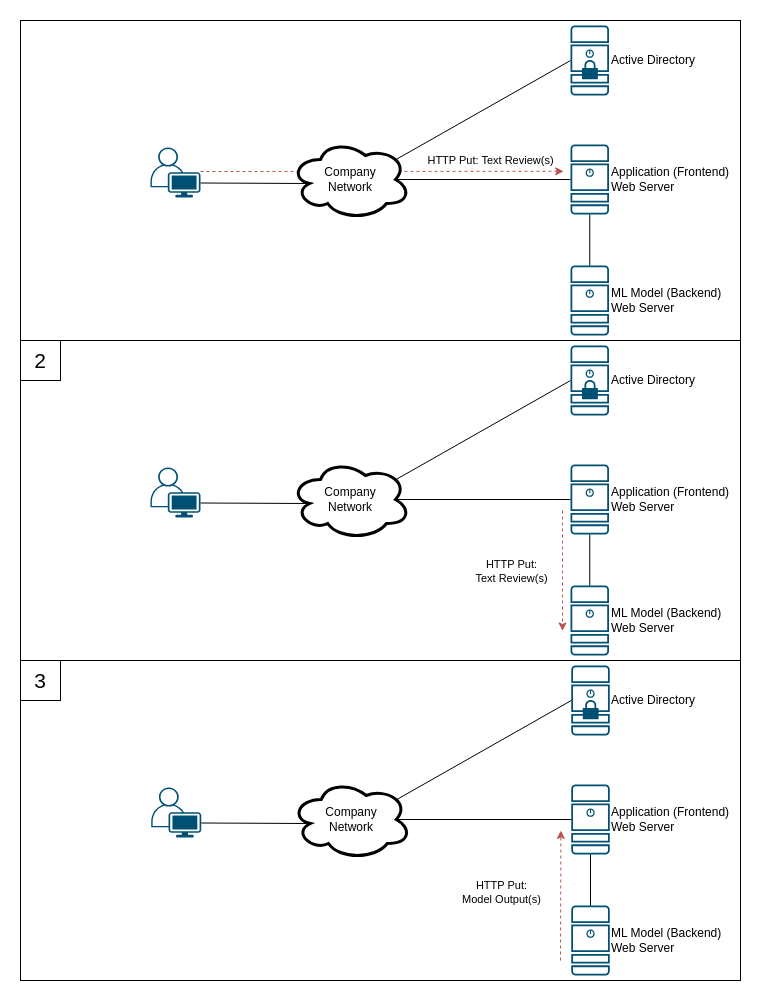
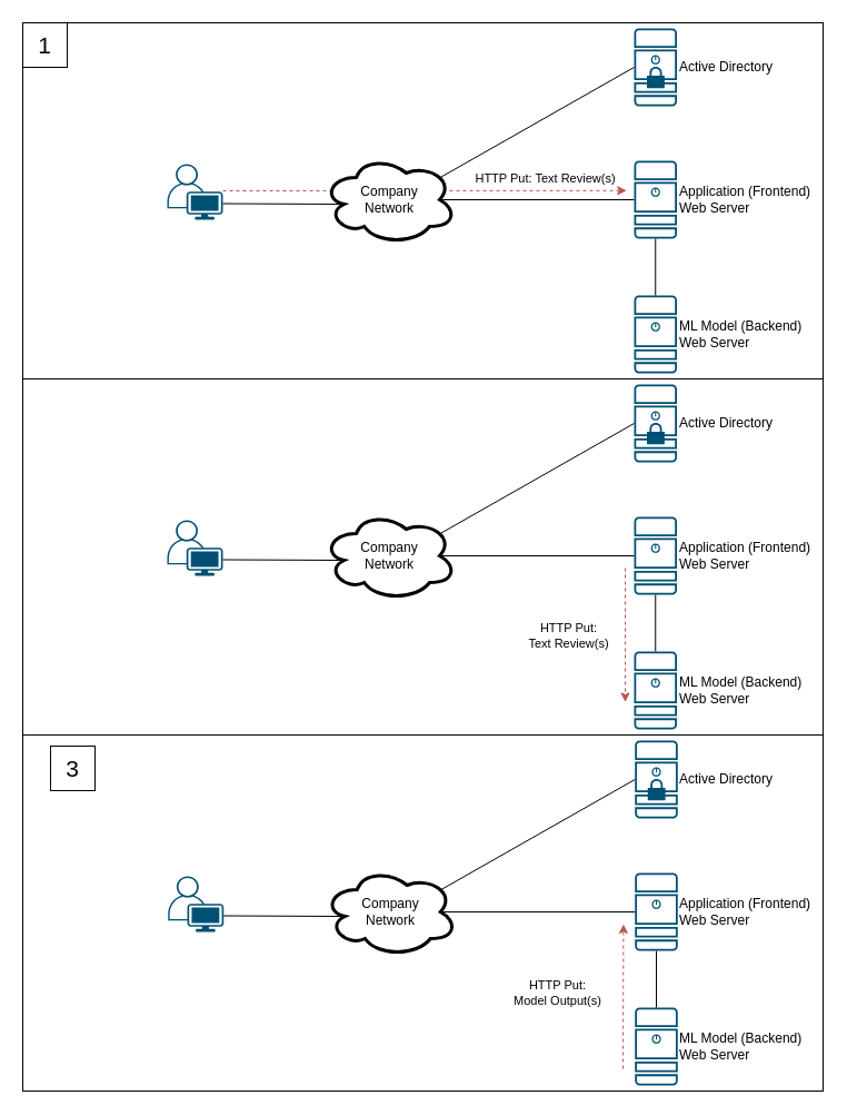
  <mxCell id="0" />
  <mxCell id="1" parent="0" />
  <mxCell id="2" value="" style="rounded=0;whiteSpace=wrap;html=1;" vertex="1" parent="1"><mxGeometry x="20" y="660" width="720" height="320" as="geometry" /></mxCell>
  <mxCell id="3" value="" style="rounded=0;whiteSpace=wrap;html=1;" vertex="1" parent="1"><mxGeometry x="20" y="340" width="720" height="320" as="geometry" /></mxCell>
  <mxCell id="4" value="" style="endArrow=classic;dashed=1;html=1;endFill=1;fillColor=#f8cecc;strokeColor=#b85450;entryX=-0.208;entryY=0.649;entryDx=0;entryDy=0;entryPerimeter=0;" edge="1" parent="1" target="19"><mxGeometry width="50" height="50" relative="1" as="geometry"><mxPoint x="562" y="510" as="sourcePoint" /><mxPoint x="562" y="388" as="targetPoint" /><Array as="points" /></mxGeometry></mxCell>
  <mxCell id="5" value="HTTP Put:&lt;br&gt;Text Review(s)" style="edgeLabel;html=1;align=center;verticalAlign=middle;resizable=0;points=[];" vertex="1" connectable="0" parent="4"><mxGeometry x="0.608" y="2" relative="1" as="geometry"><mxPoint x="-53.99" y="-37" as="offset" /></mxGeometry></mxCell>
  <mxCell id="6" value="" style="rounded=0;whiteSpace=wrap;html=1;" vertex="1" parent="1"><mxGeometry x="20" y="20" width="720" height="320" as="geometry" /></mxCell>
  <mxCell id="7" value="" style="endArrow=classic;dashed=1;html=1;endFill=1;entryX=-0.177;entryY=0.383;entryDx=0;entryDy=0;entryPerimeter=0;fillColor=#f8cecc;strokeColor=#b85450;" edge="1" parent="1" target="12"><mxGeometry width="50" height="50" relative="1" as="geometry"><mxPoint x="200" y="171" as="sourcePoint" /><mxPoint x="560" y="170" as="targetPoint" /></mxGeometry></mxCell>
  <mxCell id="8" value="HTTP Put: Text Review(s)" style="edgeLabel;html=1;align=center;verticalAlign=middle;resizable=0;points=[];" vertex="1" connectable="0" parent="7"><mxGeometry x="0.608" y="2" relative="1" as="geometry"><mxPoint x="-2" y="-8.85" as="offset" /></mxGeometry></mxCell>
+ <mxCell id="9" value="&lt;font&gt;&lt;font style=&quot;font-size: 21px&quot;&gt;1&lt;/font&gt;&lt;br&gt;&lt;/font&gt;" style="whiteSpace=wrap;html=1;aspect=fixed;" vertex="1" parent="1"><mxGeometry x="20" y="20" width="40" height="40" as="geometry" /></mxCell>
  <mxCell id="10" value="ML Model (Backend)&lt;br&gt;Web Server" style="points=[[0.015,0.015,0],[0.985,0.015,0],[0.985,0.985,0],[0.015,0.985,0],[0.25,0,0],[0.5,0,0],[0.75,0,0],[1,0.25,0],[1,0.5,0],[1,0.75,0],[0.75,1,0],[0.5,1,0],[0.25,1,0],[0,0.75,0],[0,0.5,0],[0,0.25,0]];verticalLabelPosition=middle;html=1;verticalAlign=middle;aspect=fixed;align=left;pointerEvents=1;shape=mxgraph.cisco19.server;fillColor=#005073;strokeColor=none;labelPosition=right;" vertex="1" parent="1"><mxGeometry x="570" y="265" width="38.5" height="70" as="geometry" /></mxCell>
  <mxCell id="11" value="Active Directory" style="points=[[0.015,0.015,0],[0.985,0.015,0],[0.985,0.985,0],[0.015,0.985,0],[0.25,0,0],[0.5,0,0],[0.75,0,0],[1,0.25,0],[1,0.5,0],[1,0.75,0],[0.75,1,0],[0.5,1,0],[0.25,1,0],[0,0.75,0],[0,0.5,0],[0,0.25,0]];verticalLabelPosition=middle;html=1;verticalAlign=middle;aspect=fixed;align=left;pointerEvents=1;shape=mxgraph.cisco19.secure_server;fillColor=#005073;strokeColor=none;labelPosition=right;" vertex="1" parent="1"><mxGeometry x="570" y="25" width="38.5" height="70" as="geometry" /></mxCell>
  <mxCell id="12" value="Application (Frontend)&lt;br&gt;Web Server" style="points=[[0.015,0.015,0],[0.985,0.015,0],[0.985,0.985,0],[0.015,0.985,0],[0.25,0,0],[0.5,0,0],[0.75,0,0],[1,0.25,0],[1,0.5,0],[1,0.75,0],[0.75,1,0],[0.5,1,0],[0.25,1,0],[0,0.75,0],[0,0.5,0],[0,0.25,0]];verticalLabelPosition=middle;html=1;verticalAlign=middle;aspect=fixed;align=left;pointerEvents=1;shape=mxgraph.cisco19.server;fillColor=#005073;strokeColor=none;labelPosition=right;" vertex="1" parent="1"><mxGeometry x="570" y="144" width="38.5" height="70" as="geometry" /></mxCell>
  <mxCell id="13" value="Company&lt;br&gt;Network" style="ellipse;shape=cloud;whiteSpace=wrap;html=1;strokeWidth=3;fillColor=#FFFFFF;" vertex="1" parent="1"><mxGeometry x="290" y="139" width="120" height="80" as="geometry" /></mxCell>
  <mxCell id="14" value="" style="endArrow=none;html=1;exitX=0.88;exitY=0.25;exitDx=0;exitDy=0;exitPerimeter=0;entryX=0;entryY=0.5;entryDx=0;entryDy=0;entryPerimeter=0;" edge="1" parent="1" source="13" target="11"><mxGeometry width="50" height="50" relative="1" as="geometry"><mxPoint x="530" y="265" as="sourcePoint" /><mxPoint x="580" y="215" as="targetPoint" /></mxGeometry></mxCell>
  <mxCell id="15" value="" style="endArrow=none;html=1;exitX=0;exitY=0.5;exitDx=0;exitDy=0;exitPerimeter=0;entryX=0.875;entryY=0.5;entryDx=0;entryDy=0;entryPerimeter=0;" edge="1" parent="1" source="12" target="13"><mxGeometry width="50" height="50" relative="1" as="geometry"><mxPoint x="270" y="405" as="sourcePoint" /><mxPoint x="320" y="355" as="targetPoint" /></mxGeometry></mxCell>
  <mxCell id="16" value="" style="endArrow=none;html=1;entryX=0.5;entryY=0;entryDx=0;entryDy=0;entryPerimeter=0;exitX=0.5;exitY=1;exitDx=0;exitDy=0;exitPerimeter=0;" edge="1" parent="1" source="12" target="10"><mxGeometry width="50" height="50" relative="1" as="geometry"><mxPoint x="430" y="395" as="sourcePoint" /><mxPoint x="480" y="345" as="targetPoint" /></mxGeometry></mxCell>
  <mxCell id="17" value="" style="points=[[0.35,0,0],[0.98,0.51,0],[1,0.71,0],[0.67,1,0],[0,0.795,0],[0,0.65,0]];verticalLabelPosition=bottom;html=1;verticalAlign=top;aspect=fixed;align=center;pointerEvents=1;shape=mxgraph.cisco19.user;fillColor=#005073;strokeColor=none;" vertex="1" parent="1"><mxGeometry x="150" y="147" width="50" height="50" as="geometry" /></mxCell>
  <mxCell id="18" value="" style="endArrow=none;html=1;entryX=0.16;entryY=0.55;entryDx=0;entryDy=0;entryPerimeter=0;exitX=1;exitY=0.71;exitDx=0;exitDy=0;exitPerimeter=0;" edge="1" parent="1" source="17" target="13"><mxGeometry width="50" height="50" relative="1" as="geometry"><mxPoint x="250" y="185" as="sourcePoint" /><mxPoint x="330" y="169" as="targetPoint" /></mxGeometry></mxCell>
  <mxCell id="19" value="ML Model (Backend)&lt;br&gt;Web Server" style="points=[[0.015,0.015,0],[0.985,0.015,0],[0.985,0.985,0],[0.015,0.985,0],[0.25,0,0],[0.5,0,0],[0.75,0,0],[1,0.25,0],[1,0.5,0],[1,0.75,0],[0.75,1,0],[0.5,1,0],[0.25,1,0],[0,0.75,0],[0,0.5,0],[0,0.25,0]];verticalLabelPosition=middle;html=1;verticalAlign=middle;aspect=fixed;align=left;pointerEvents=1;shape=mxgraph.cisco19.server;fillColor=#005073;strokeColor=none;labelPosition=right;" vertex="1" parent="1"><mxGeometry x="570" y="585" width="38.5" height="70" as="geometry" /></mxCell>
  <mxCell id="20" value="Active Directory" style="points=[[0.015,0.015,0],[0.985,0.015,0],[0.985,0.985,0],[0.015,0.985,0],[0.25,0,0],[0.5,0,0],[0.75,0,0],[1,0.25,0],[1,0.5,0],[1,0.75,0],[0.75,1,0],[0.5,1,0],[0.25,1,0],[0,0.75,0],[0,0.5,0],[0,0.25,0]];verticalLabelPosition=middle;html=1;verticalAlign=middle;aspect=fixed;align=left;pointerEvents=1;shape=mxgraph.cisco19.secure_server;fillColor=#005073;strokeColor=none;labelPosition=right;" vertex="1" parent="1"><mxGeometry x="570" y="345" width="38.5" height="70" as="geometry" /></mxCell>
  <mxCell id="21" value="Application (Frontend)&lt;br&gt;Web Server" style="points=[[0.015,0.015,0],[0.985,0.015,0],[0.985,0.985,0],[0.015,0.985,0],[0.25,0,0],[0.5,0,0],[0.75,0,0],[1,0.25,0],[1,0.5,0],[1,0.75,0],[0.75,1,0],[0.5,1,0],[0.25,1,0],[0,0.75,0],[0,0.5,0],[0,0.25,0]];verticalLabelPosition=middle;html=1;verticalAlign=middle;aspect=fixed;align=left;pointerEvents=1;shape=mxgraph.cisco19.server;fillColor=#005073;strokeColor=none;labelPosition=right;" vertex="1" parent="1"><mxGeometry x="570" y="464" width="38.5" height="70" as="geometry" /></mxCell>
  <mxCell id="22" value="Company&lt;br&gt;Network" style="ellipse;shape=cloud;whiteSpace=wrap;html=1;strokeWidth=3;fillColor=#FFFFFF;" vertex="1" parent="1"><mxGeometry x="290" y="459" width="120" height="80" as="geometry" /></mxCell>
  <mxCell id="23" value="" style="endArrow=none;html=1;exitX=0.88;exitY=0.25;exitDx=0;exitDy=0;exitPerimeter=0;entryX=0;entryY=0.5;entryDx=0;entryDy=0;entryPerimeter=0;" edge="1" parent="1" source="22" target="20"><mxGeometry width="50" height="50" relative="1" as="geometry"><mxPoint x="530" y="585" as="sourcePoint" /><mxPoint x="580" y="535" as="targetPoint" /></mxGeometry></mxCell>
  <mxCell id="24" value="" style="endArrow=none;html=1;exitX=0;exitY=0.5;exitDx=0;exitDy=0;exitPerimeter=0;entryX=0.875;entryY=0.5;entryDx=0;entryDy=0;entryPerimeter=0;" edge="1" parent="1" source="21" target="22"><mxGeometry width="50" height="50" relative="1" as="geometry"><mxPoint x="270" y="725" as="sourcePoint" /><mxPoint x="320" y="675" as="targetPoint" /></mxGeometry></mxCell>
  <mxCell id="25" value="" style="endArrow=none;html=1;entryX=0.5;entryY=0;entryDx=0;entryDy=0;entryPerimeter=0;exitX=0.5;exitY=1;exitDx=0;exitDy=0;exitPerimeter=0;" edge="1" parent="1" source="21" target="19"><mxGeometry width="50" height="50" relative="1" as="geometry"><mxPoint x="430" y="715" as="sourcePoint" /><mxPoint x="480" y="665" as="targetPoint" /></mxGeometry></mxCell>
  <mxCell id="26" value="" style="points=[[0.35,0,0],[0.98,0.51,0],[1,0.71,0],[0.67,1,0],[0,0.795,0],[0,0.65,0]];verticalLabelPosition=bottom;html=1;verticalAlign=top;aspect=fixed;align=center;pointerEvents=1;shape=mxgraph.cisco19.user;fillColor=#005073;strokeColor=none;" vertex="1" parent="1"><mxGeometry x="150" y="467" width="50" height="50" as="geometry" /></mxCell>
  <mxCell id="27" value="" style="endArrow=none;html=1;entryX=0.16;entryY=0.55;entryDx=0;entryDy=0;entryPerimeter=0;exitX=1;exitY=0.71;exitDx=0;exitDy=0;exitPerimeter=0;" edge="1" parent="1" source="26" target="22"><mxGeometry width="50" height="50" relative="1" as="geometry"><mxPoint x="250" y="505" as="sourcePoint" /><mxPoint x="330" y="489" as="targetPoint" /></mxGeometry></mxCell>
- <mxCell id="28" value="&lt;font&gt;&lt;font style=&quot;font-size: 21px&quot;&gt;2&lt;/font&gt;&lt;br&gt;&lt;/font&gt;" style="whiteSpace=wrap;html=1;aspect=fixed;" vertex="1" parent="1"><mxGeometry x="20" y="340" width="40" height="40" as="geometry" /></mxCell>
- <mxCell id="29" value="&lt;font&gt;&lt;font style=&quot;font-size: 21px&quot;&gt;3&lt;/font&gt;&lt;br&gt;&lt;/font&gt;" style="whiteSpace=wrap;html=1;aspect=fixed;" vertex="1" parent="1"><mxGeometry x="20" y="660" width="40" height="40" as="geometry" /></mxCell>
+ <mxCell id="29" value="&lt;font&gt;&lt;font style=&quot;font-size: 21px&quot;&gt;3&lt;/font&gt;&lt;br&gt;&lt;/font&gt;" style="whiteSpace=wrap;html=1;aspect=fixed;" vertex="1" parent="1"><mxGeometry x="45" y="670" width="40" height="40" as="geometry" /></mxCell>
  <mxCell id="30" value="" style="endArrow=classic;dashed=1;html=1;endFill=1;fillColor=#f8cecc;strokeColor=#b85450;startArrow=none;startFill=0;" edge="1" parent="1"><mxGeometry width="50" height="50" relative="1" as="geometry"><mxPoint x="560" y="960" as="sourcePoint" /><mxPoint x="560.39" y="830" as="targetPoint" /><Array as="points" /></mxGeometry></mxCell>
  <mxCell id="31" value="HTTP Put:&lt;br&gt;Model Output(s)" style="edgeLabel;html=1;align=center;verticalAlign=middle;resizable=0;points=[];" vertex="1" connectable="0" parent="30"><mxGeometry x="0.608" y="2" relative="1" as="geometry"><mxPoint x="-58.31" y="36.01" as="offset" /></mxGeometry></mxCell>
  <mxCell id="32" value="ML Model (Backend)&lt;br&gt;Web Server" style="points=[[0.015,0.015,0],[0.985,0.015,0],[0.985,0.985,0],[0.015,0.985,0],[0.25,0,0],[0.5,0,0],[0.75,0,0],[1,0.25,0],[1,0.5,0],[1,0.75,0],[0.75,1,0],[0.5,1,0],[0.25,1,0],[0,0.75,0],[0,0.5,0],[0,0.25,0]];verticalLabelPosition=middle;html=1;verticalAlign=middle;aspect=fixed;align=left;pointerEvents=1;shape=mxgraph.cisco19.server;fillColor=#005073;strokeColor=none;labelPosition=right;" vertex="1" parent="1"><mxGeometry x="570.75" y="905" width="38.5" height="70" as="geometry" /></mxCell>
  <mxCell id="33" value="Active Directory" style="points=[[0.015,0.015,0],[0.985,0.015,0],[0.985,0.985,0],[0.015,0.985,0],[0.25,0,0],[0.5,0,0],[0.75,0,0],[1,0.25,0],[1,0.5,0],[1,0.75,0],[0.75,1,0],[0.5,1,0],[0.25,1,0],[0,0.75,0],[0,0.5,0],[0,0.25,0]];verticalLabelPosition=middle;html=1;verticalAlign=middle;aspect=fixed;align=left;pointerEvents=1;shape=mxgraph.cisco19.secure_server;fillColor=#005073;strokeColor=none;labelPosition=right;" vertex="1" parent="1"><mxGeometry x="570.75" y="665" width="38.5" height="70" as="geometry" /></mxCell>
  <mxCell id="34" value="Application (Frontend)&lt;br&gt;Web Server" style="points=[[0.015,0.015,0],[0.985,0.015,0],[0.985,0.985,0],[0.015,0.985,0],[0.25,0,0],[0.5,0,0],[0.75,0,0],[1,0.25,0],[1,0.5,0],[1,0.75,0],[0.75,1,0],[0.5,1,0],[0.25,1,0],[0,0.75,0],[0,0.5,0],[0,0.25,0]];verticalLabelPosition=middle;html=1;verticalAlign=middle;aspect=fixed;align=left;pointerEvents=1;shape=mxgraph.cisco19.server;fillColor=#005073;strokeColor=none;labelPosition=right;" vertex="1" parent="1"><mxGeometry x="570.75" y="784" width="38.5" height="70" as="geometry" /></mxCell>
  <mxCell id="35" value="Company&lt;br&gt;Network" style="ellipse;shape=cloud;whiteSpace=wrap;html=1;strokeWidth=3;fillColor=#FFFFFF;" vertex="1" parent="1"><mxGeometry x="290.75" y="779" width="120" height="80" as="geometry" /></mxCell>
  <mxCell id="36" value="" style="endArrow=none;html=1;exitX=0.88;exitY=0.25;exitDx=0;exitDy=0;exitPerimeter=0;entryX=0;entryY=0.5;entryDx=0;entryDy=0;entryPerimeter=0;" edge="1" parent="1" source="35" target="33"><mxGeometry width="50" height="50" relative="1" as="geometry"><mxPoint x="530.75" y="905" as="sourcePoint" /><mxPoint x="580.75" y="855" as="targetPoint" /></mxGeometry></mxCell>
  <mxCell id="37" value="" style="endArrow=none;html=1;exitX=0;exitY=0.5;exitDx=0;exitDy=0;exitPerimeter=0;entryX=0.875;entryY=0.5;entryDx=0;entryDy=0;entryPerimeter=0;" edge="1" parent="1" source="34" target="35"><mxGeometry width="50" height="50" relative="1" as="geometry"><mxPoint x="270.75" y="1045" as="sourcePoint" /><mxPoint x="320.75" y="995" as="targetPoint" /></mxGeometry></mxCell>
  <mxCell id="38" value="" style="endArrow=none;html=1;entryX=0.5;entryY=0;entryDx=0;entryDy=0;entryPerimeter=0;exitX=0.5;exitY=1;exitDx=0;exitDy=0;exitPerimeter=0;" edge="1" parent="1" source="34" target="32"><mxGeometry width="50" height="50" relative="1" as="geometry"><mxPoint x="430.75" y="1035" as="sourcePoint" /><mxPoint x="480.75" y="985" as="targetPoint" /></mxGeometry></mxCell>
  <mxCell id="39" value="" style="points=[[0.35,0,0],[0.98,0.51,0],[1,0.71,0],[0.67,1,0],[0,0.795,0],[0,0.65,0]];verticalLabelPosition=bottom;html=1;verticalAlign=top;aspect=fixed;align=center;pointerEvents=1;shape=mxgraph.cisco19.user;fillColor=#005073;strokeColor=none;" vertex="1" parent="1"><mxGeometry x="150.75" y="787" width="50" height="50" as="geometry" /></mxCell>
  <mxCell id="40" value="" style="endArrow=none;html=1;entryX=0.16;entryY=0.55;entryDx=0;entryDy=0;entryPerimeter=0;exitX=1;exitY=0.71;exitDx=0;exitDy=0;exitPerimeter=0;" edge="1" parent="1" source="39" target="35"><mxGeometry width="50" height="50" relative="1" as="geometry"><mxPoint x="250.75" y="825" as="sourcePoint" /><mxPoint x="330.75" y="809" as="targetPoint" /></mxGeometry></mxCell>
